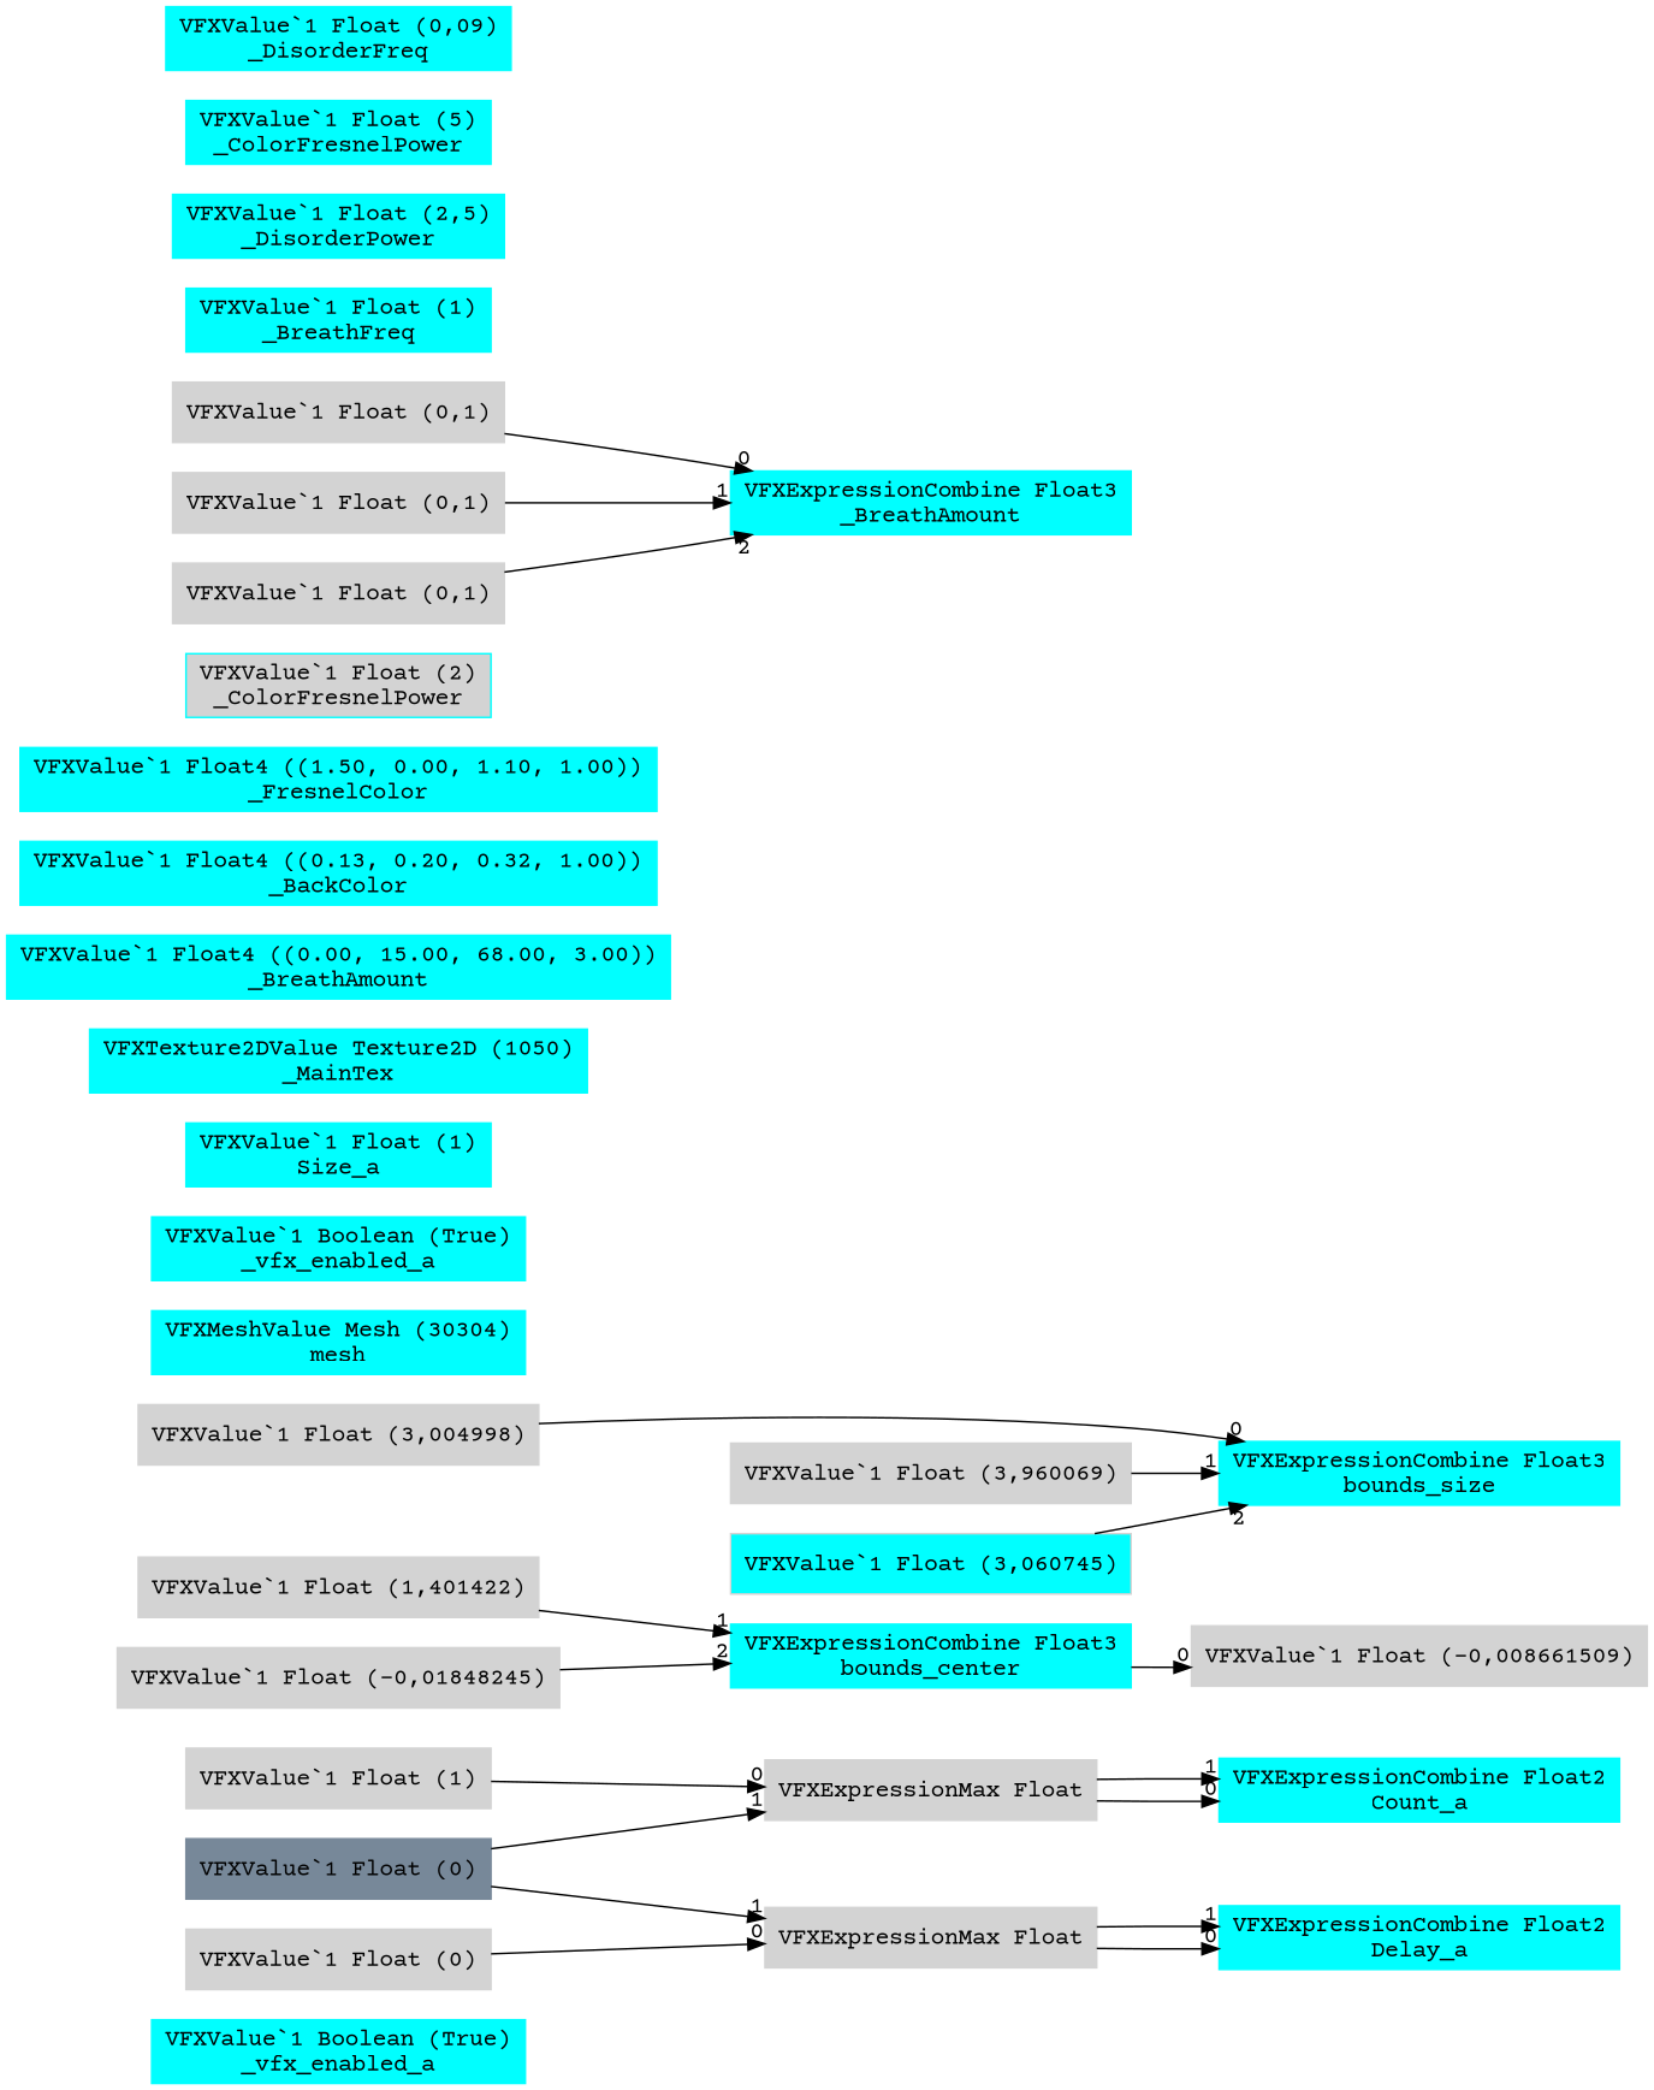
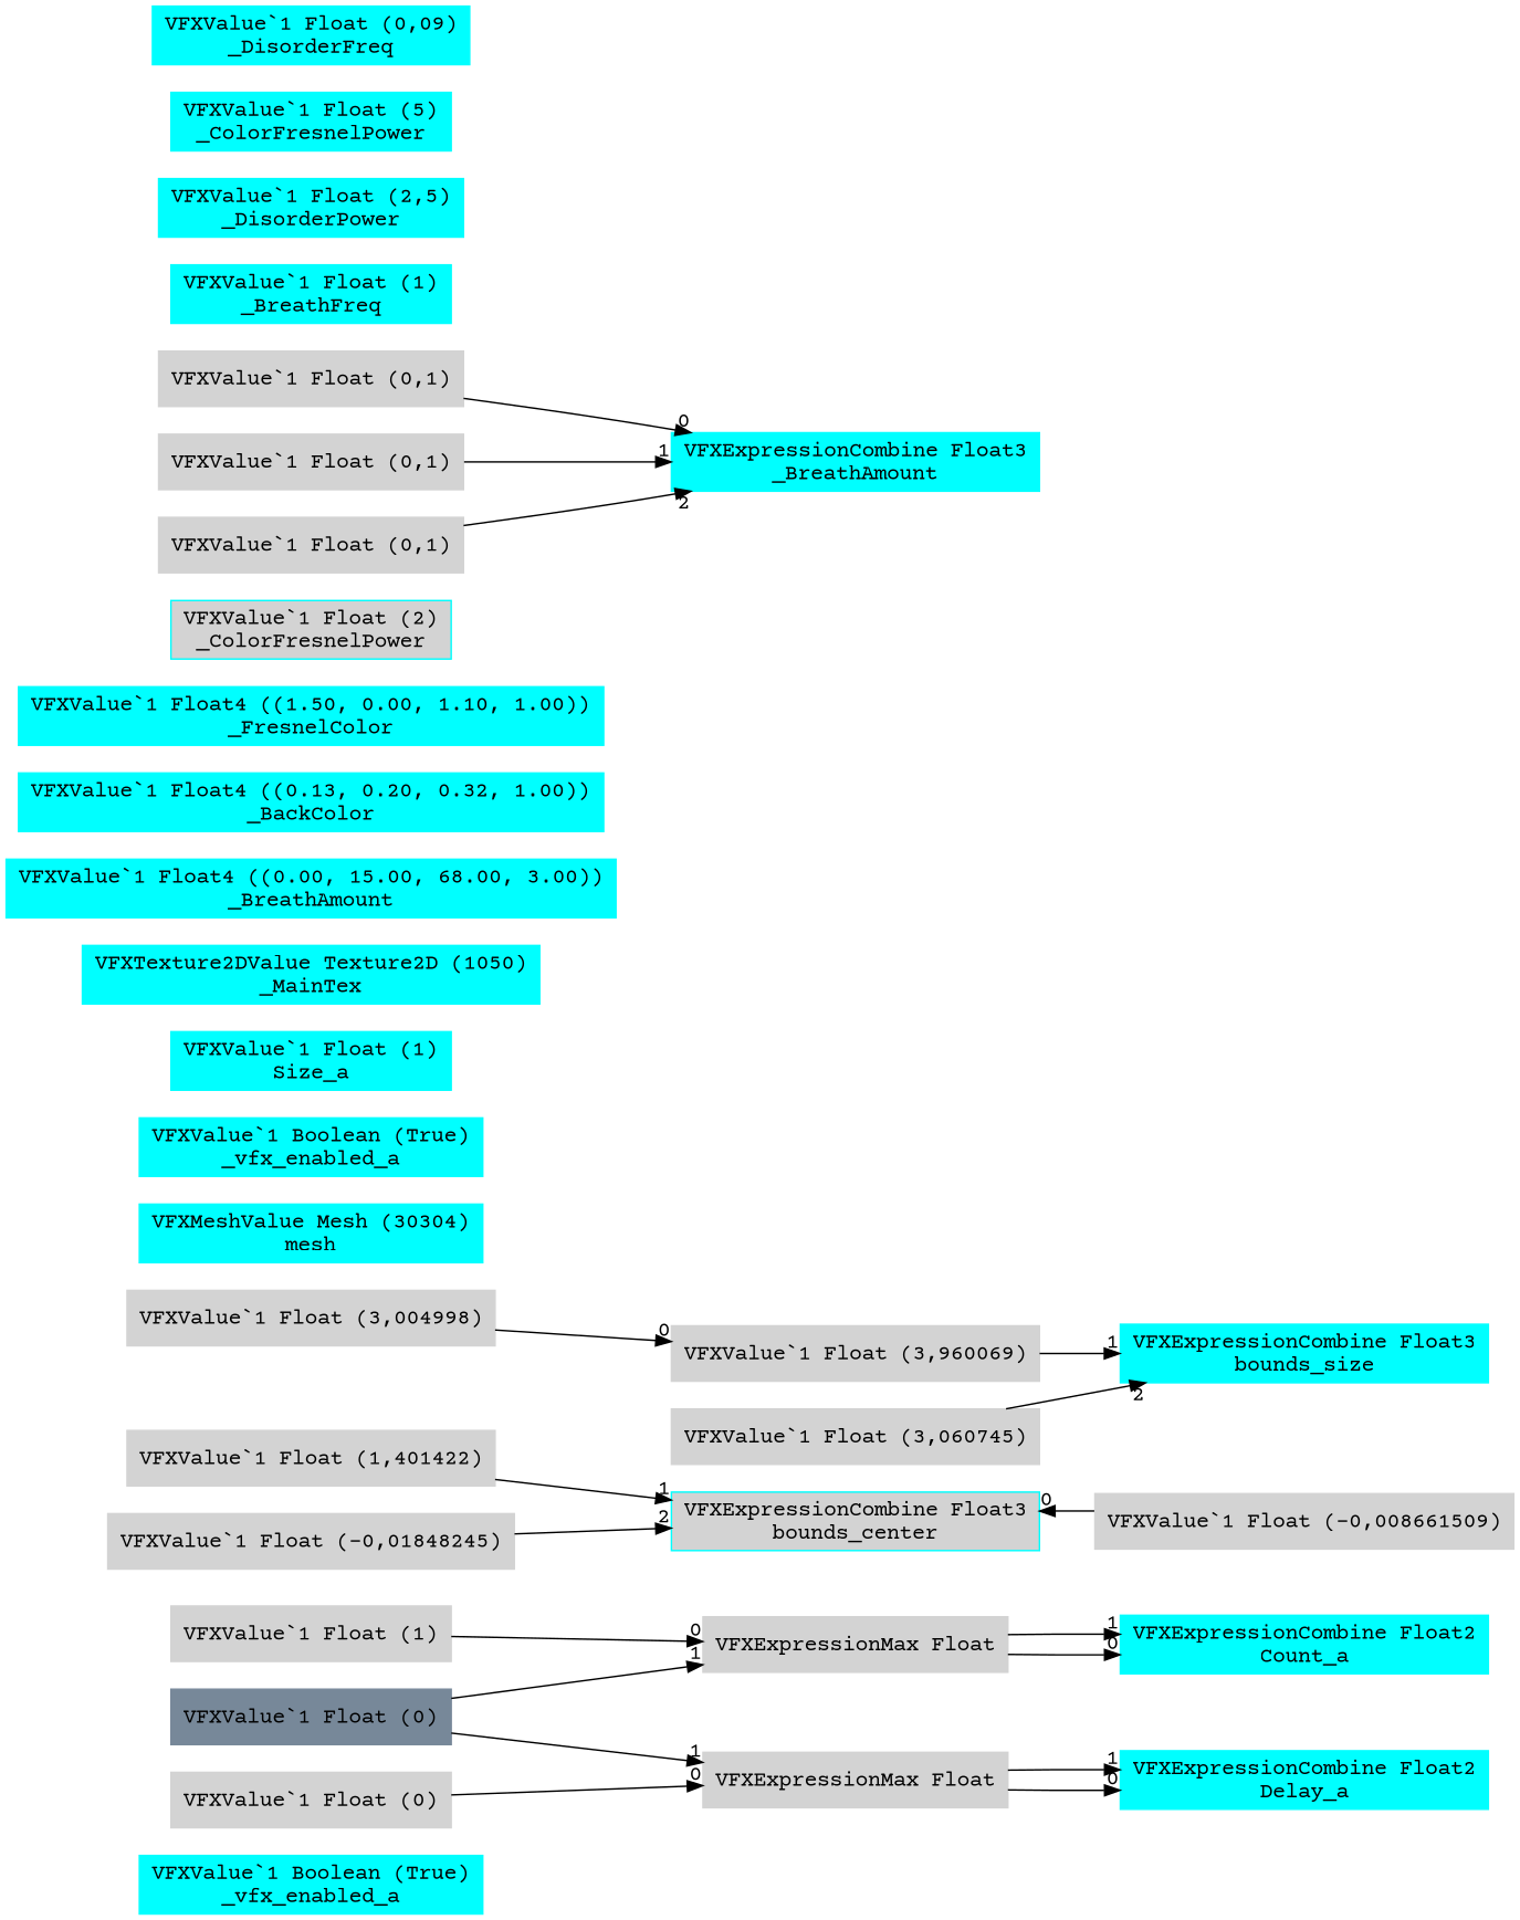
  digraph {
    fontname="Courier Prime"
    rankdir=LR
    node [color=cyan fontname="Courier Prime" shape=box style=filled]
    edge [fontname="Courier Prime" headlabel=0]
    n1 [label="VFXValue`1 Boolean (True)\n_vfx_enabled_a"]
    n2 [label="VFXExpressionCombine Float2\nCount_a"]
    n3 [color=lightgray label="VFXExpressionMax Float"]
    n4 [color=lightgray label="VFXValue`1 Float (1)"]
    n5 [color=lightslategray label="VFXValue`1 Float (0)"]
    n6 [color=lightgray label="VFXExpressionMax Float"]
    n7 [label="VFXExpressionCombine Float2\nDelay_a"]
    n8 [color=lightgray label="VFXValue`1 Float (0)"]
-   n9 [label="VFXExpressionCombine Float3\nbounds_center"]
+   n9 [label="VFXExpressionCombine Float3\nbounds_center" fillcolor=lightgray]
    n10 [color=lightgray label="VFXValue`1 Float (-0,008661509)"]
    n11 [color=lightgray label="VFXValue`1 Float (1,401422)"]
    n12 [color=lightgray label="VFXValue`1 Float (-0,01848245)"]
    n13 [label="VFXExpressionCombine Float3\nbounds_size"]
    n14 [color=lightgray label="VFXValue`1 Float (3,004998)"]
    n15 [color=lightgray label="VFXValue`1 Float (3,960069)"]
-   n16 [color=lightgray label="VFXValue`1 Float (3,060745)" fillcolor=cyan]
+   n16 [color=lightgray label="VFXValue`1 Float (3,060745)"]
    n17 [label="VFXMeshValue Mesh (30304)\nmesh"]
    n18 [label="VFXValue`1 Boolean (True)\n_vfx_enabled_a"]
    n19 [label="VFXValue`1 Float (1)\nSize_a"]
    n20 [label="VFXTexture2DValue Texture2D (1050)\n_MainTex"]
    n21 [label="VFXValue`1 Float4 ((0.00, 15.00, 68.00, 3.00))\n_BreathAmount"]
    n22 [label="VFXValue`1 Float4 ((0.13, 0.20, 0.32, 1.00))\n_BackColor"]
    n23 [label="VFXValue`1 Float4 ((1.50, 0.00, 1.10, 1.00))\n_FresnelColor"]
    n24 [fillcolor=lightgray label="VFXValue`1 Float (2)\n_ColorFresnelPower"]
    n25 [label="VFXExpressionCombine Float3\n_BreathAmount"]
    n26 [color=lightgray label="VFXValue`1 Float (0,1)"]
    n27 [color=lightgray label="VFXValue`1 Float (0,1)"]
    n28 [color=lightgray label="VFXValue`1 Float (0,1)"]
    n29 [label="VFXValue`1 Float (1)\n_BreathFreq"]
    n30 [label="VFXValue`1 Float (2,5)\n_DisorderPower"]
    n31 [label="VFXValue`1 Float (5)\n_ColorFresnelPower"]
    n32 [label="VFXValue`1 Float (0,09)\n_DisorderFreq"]
    n3 -> n2
    n3 -> n2 [headlabel=1]
    n4 -> n3
    n5 -> n3 [headlabel=1]
    n5 -> n6 [headlabel=1]
    n6 -> n7
    n6 -> n7 [headlabel=1]
    n8 -> n6
-   n9 -> n10
+   n10 -> n9
    n11 -> n9 [headlabel=1]
    n12 -> n9 [headlabel=2]
-   n14 -> n13
+   n14 -> n15
    n15 -> n13 [headlabel=1]
    n16 -> n13 [headlabel=2]
    n26 -> n25
    n27 -> n25 [headlabel=1]
    n28 -> n25 [headlabel=2]
  }
